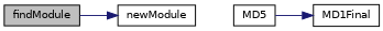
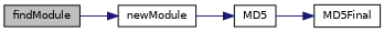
  digraph {
    rankdir=LR
    node [color=black fillcolor=white fontname=Helvetica fontsize=10 shape=record style=filled]
    edge [color=midnightblue fontname=Helvetica fontsize=10 labelfontname=Helvetica labelfontsize=10 style=solid]
    n1 [fillcolor=grey75 fontcolor=black height=0.2 label=findModule width=0.4]
    n2 [height=0.2 label=newModule width=0.4]
    n3 [height=0.2 label=MD5 width=0.4]
-   n4 [height=0.2 label=MD1Final width=0.4]
+   n4 [height=0.2 label=MD5Final width=0.4]
    n1 -> n2
+   n2 -> n3
    n3 -> n4
  }
